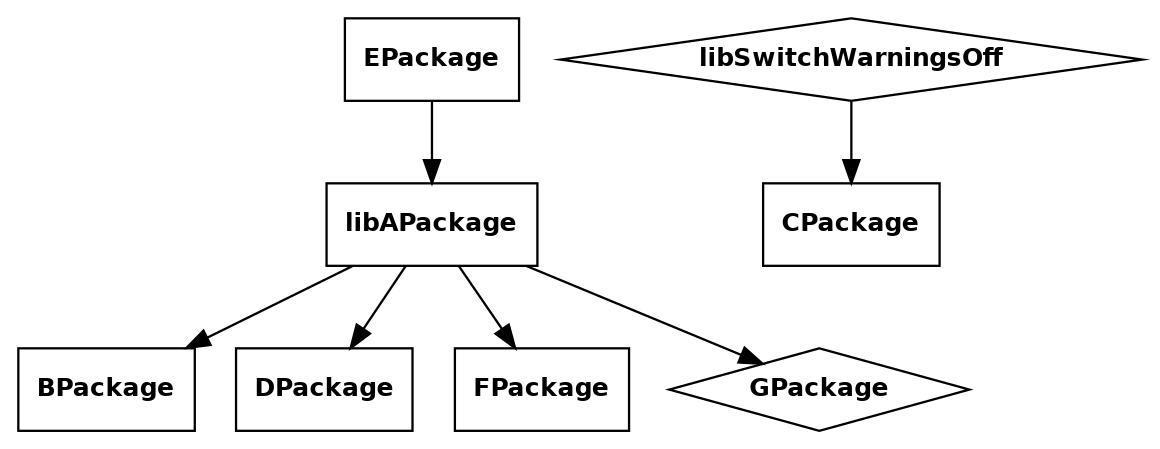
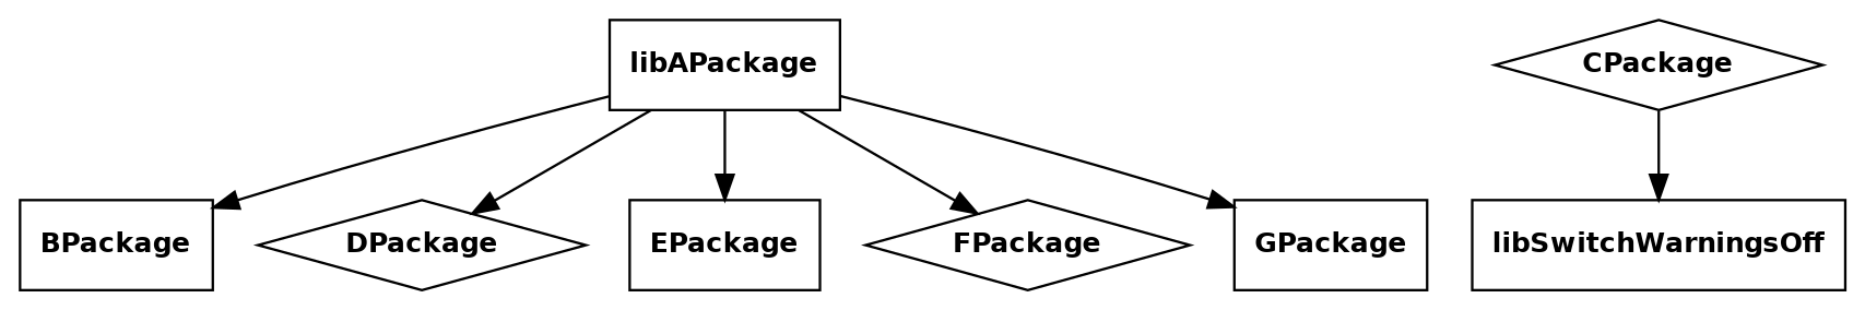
  digraph {
    node [fontname="Helvetica-Bold" fontsize=11 shape=box]
    n1 [label=libAPackage]
    n2 [label=BPackage]
-   n3 [label=DPackage]
+   n3 [label=DPackage shape=diamond]
    n4 [label=EPackage shape=polygon]
-   n5 [label=FPackage]
-   n6 [label=GPackage shape=diamond]
-   n7 [label=CPackage]
-   n8 [label=libSwitchWarningsOff shape=diamond]
+   n5 [label=FPackage shape=diamond]
+   n6 [label=GPackage]
+   n7 [label=CPackage shape=diamond]
+   n8 [label=libSwitchWarningsOff]
    n1 -> n2
    n1 -> n3
-   n4 -> n1
+   n1 -> n4
    n1 -> n5
    n1 -> n6
-   n8 -> n7
+   n7 -> n8
  }
